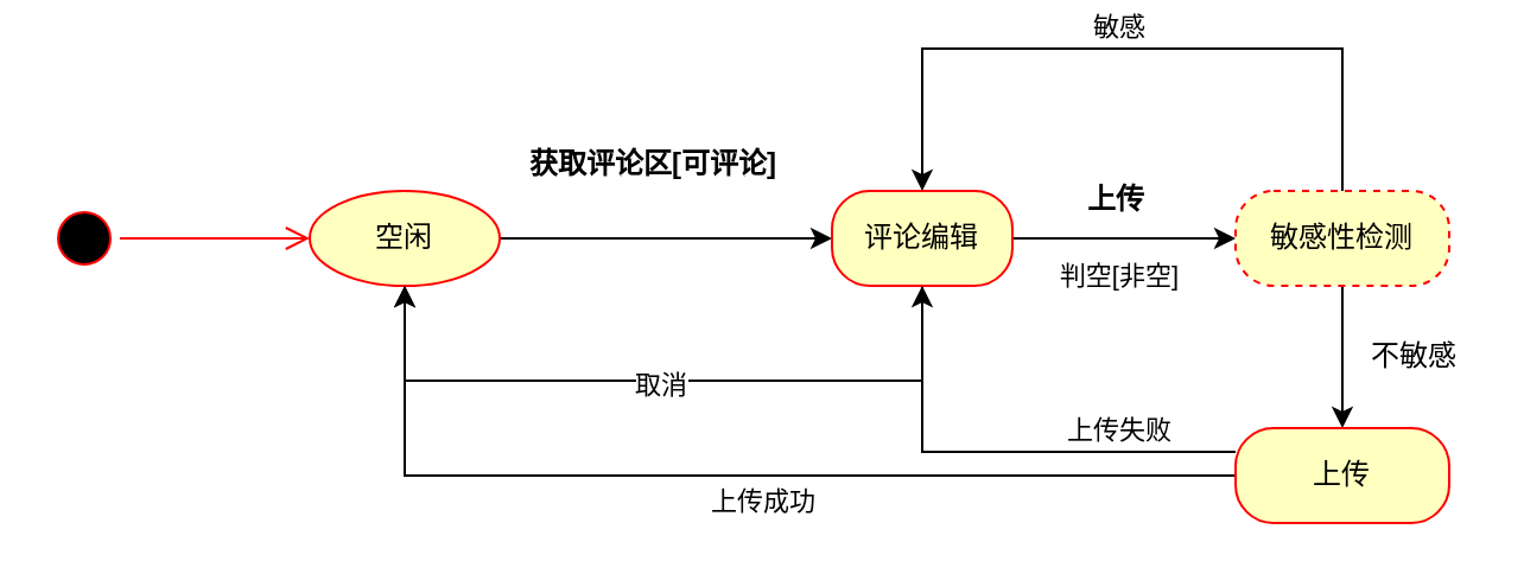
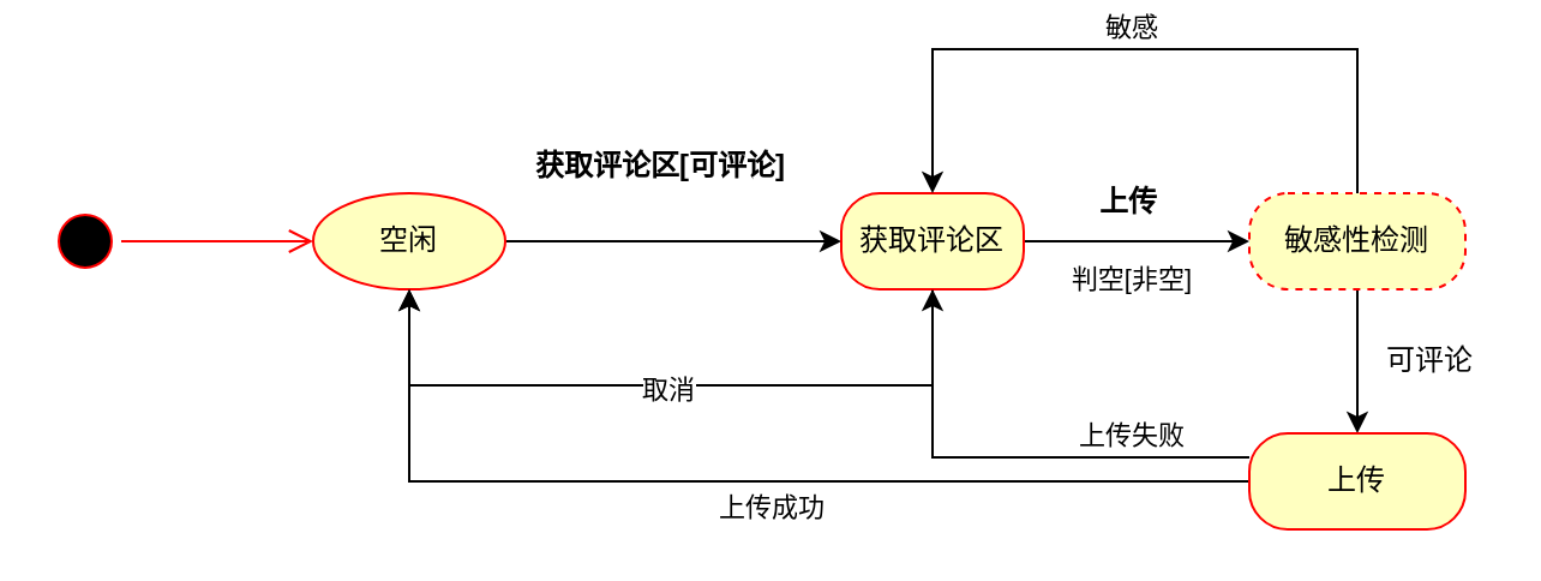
  <mxCell id="0" />
  <mxCell id="1" parent="0" />
  <mxCell id="2" style="edgeStyle=orthogonalEdgeStyle;rounded=0;orthogonalLoop=1;jettySize=auto;html=1;exitX=1;exitY=0.5;exitDx=0;exitDy=0;entryX=0;entryY=0.5;entryDx=0;entryDy=0;" edge="1" parent="1" source="3" target="8"><mxGeometry relative="1" as="geometry"><Array as="points"><mxPoint x="240" y="100" /><mxPoint x="240" y="100" /></Array></mxGeometry></mxCell>
  <mxCell id="3" value="空闲" style="ellipse;whiteSpace=wrap;html=1;arcSize=40;fontColor=#000000;fillColor=#ffffc0;strokeColor=#ff0000;" vertex="1" parent="1"><mxGeometry x="130" y="80" width="80" height="40" as="geometry" /></mxCell>
  <mxCell id="4" style="edgeStyle=orthogonalEdgeStyle;rounded=0;orthogonalLoop=1;jettySize=auto;html=1;exitX=0.5;exitY=1;exitDx=0;exitDy=0;entryX=0.5;entryY=1;entryDx=0;entryDy=0;" edge="1" parent="1" source="8" target="3"><mxGeometry relative="1" as="geometry"><Array as="points"><mxPoint x="388" y="160" /><mxPoint x="170" y="160" /></Array></mxGeometry></mxCell>
  <mxCell id="5" value="取消" style="edgeLabel;html=1;align=center;verticalAlign=middle;resizable=0;points=[];" vertex="1" connectable="0" parent="4"><mxGeometry x="-0.11" y="1" relative="1" as="geometry"><mxPoint x="-18" as="offset" /></mxGeometry></mxCell>
  <mxCell id="6" style="edgeStyle=orthogonalEdgeStyle;rounded=0;orthogonalLoop=1;jettySize=auto;html=1;exitX=1;exitY=0.5;exitDx=0;exitDy=0;" edge="1" parent="1" source="8" target="12"><mxGeometry relative="1" as="geometry" /></mxCell>
  <mxCell id="7" value="判空[非空]" style="edgeLabel;html=1;align=center;verticalAlign=middle;resizable=0;points=[];" vertex="1" connectable="0" parent="6"><mxGeometry x="0.268" y="4" relative="1" as="geometry"><mxPoint x="-16" y="19" as="offset" /></mxGeometry></mxCell>
- <mxCell id="8" value="评论编辑" style="rounded=1;whiteSpace=wrap;html=1;arcSize=40;fontColor=#000000;fillColor=#ffffc0;strokeColor=#ff0000;" vertex="1" parent="1"><mxGeometry x="350" y="80" width="76" height="40" as="geometry" /></mxCell>
+ <mxCell id="8" value="获取评论区" style="rounded=1;whiteSpace=wrap;html=1;arcSize=40;fontColor=#000000;fillColor=#ffffc0;strokeColor=#ff0000;" vertex="1" parent="1"><mxGeometry x="350" y="80" width="76" height="40" as="geometry" /></mxCell>
  <mxCell id="9" style="edgeStyle=orthogonalEdgeStyle;rounded=0;orthogonalLoop=1;jettySize=auto;html=1;exitX=0.5;exitY=0;exitDx=0;exitDy=0;entryX=0.5;entryY=0;entryDx=0;entryDy=0;" edge="1" parent="1" source="12" target="8"><mxGeometry relative="1" as="geometry"><Array as="points"><mxPoint x="565" y="20" /><mxPoint x="388" y="20" /></Array></mxGeometry></mxCell>
  <mxCell id="10" value="敏感" style="edgeLabel;html=1;align=center;verticalAlign=middle;resizable=0;points=[];" vertex="1" connectable="0" parent="9"><mxGeometry x="-0.169" y="3" relative="1" as="geometry"><mxPoint x="-32" y="-13" as="offset" /></mxGeometry></mxCell>
  <mxCell id="11" style="edgeStyle=orthogonalEdgeStyle;rounded=0;orthogonalLoop=1;jettySize=auto;html=1;exitX=0.5;exitY=1;exitDx=0;exitDy=0;" edge="1" parent="1" source="12"><mxGeometry relative="1" as="geometry"><mxPoint x="565" y="180" as="targetPoint" /></mxGeometry></mxCell>
  <mxCell id="12" value="敏感性检测" style="rounded=1;whiteSpace=wrap;html=1;arcSize=40;fontColor=#000000;fillColor=#ffffc0;strokeColor=#ff0000;dashed=1;" vertex="1" parent="1"><mxGeometry x="520" y="80" width="90" height="40" as="geometry" /></mxCell>
  <mxCell id="13" value="" style="ellipse;html=1;shape=startState;fillColor=#000000;strokeColor=#ff0000;" vertex="1" parent="1"><mxGeometry x="20" y="85" width="30" height="30" as="geometry" /></mxCell>
  <mxCell id="14" value="" style="edgeStyle=orthogonalEdgeStyle;html=1;verticalAlign=bottom;endArrow=open;endSize=8;strokeColor=#ff0000;rounded=0;entryX=0;entryY=0.5;entryDx=0;entryDy=0;" edge="1" source="13" parent="1" target="3"><mxGeometry relative="1" as="geometry"><mxPoint x="25" y="170" as="targetPoint" /></mxGeometry></mxCell>
  <mxCell id="15" value="获取评论区[可评论]" style="text;align=center;fontStyle=1;verticalAlign=middle;spacingLeft=3;spacingRight=3;strokeColor=none;rotatable=0;points=[[0,0.5],[1,0.5]];portConstraint=eastwest;" vertex="1" parent="1"><mxGeometry x="235" y="55" width="80" height="26" as="geometry" /></mxCell>
  <mxCell id="16" value="上传" style="text;align=center;fontStyle=1;verticalAlign=middle;spacingLeft=3;spacingRight=3;strokeColor=none;rotatable=0;points=[[0,0.5],[1,0.5]];portConstraint=eastwest;" vertex="1" parent="1"><mxGeometry x="430" y="70" width="80" height="26" as="geometry" /></mxCell>
  <mxCell id="17" style="edgeStyle=orthogonalEdgeStyle;rounded=0;orthogonalLoop=1;jettySize=auto;html=1;exitX=0;exitY=0.5;exitDx=0;exitDy=0;entryX=0.5;entryY=1;entryDx=0;entryDy=0;" edge="1" parent="1" source="21" target="3"><mxGeometry relative="1" as="geometry" /></mxCell>
  <mxCell id="18" value="上传成功" style="edgeLabel;html=1;align=center;verticalAlign=middle;resizable=0;points=[];" vertex="1" connectable="0" parent="17"><mxGeometry x="-0.277" y="1" relative="1" as="geometry"><mxPoint x="-45" y="9" as="offset" /></mxGeometry></mxCell>
  <mxCell id="19" style="edgeStyle=orthogonalEdgeStyle;rounded=0;orthogonalLoop=1;jettySize=auto;html=1;exitX=0;exitY=0.25;exitDx=0;exitDy=0;entryX=0.5;entryY=1;entryDx=0;entryDy=0;" edge="1" parent="1" source="21" target="8"><mxGeometry relative="1" as="geometry" /></mxCell>
  <mxCell id="20" value="上传失败" style="edgeLabel;html=1;align=center;verticalAlign=middle;resizable=0;points=[];" vertex="1" connectable="0" parent="19"><mxGeometry x="-0.58" y="-4" relative="1" as="geometry"><mxPoint x="-8" y="-6" as="offset" /></mxGeometry></mxCell>
  <mxCell id="21" value="上传" style="rounded=1;whiteSpace=wrap;html=1;arcSize=40;fontColor=#000000;fillColor=#ffffc0;strokeColor=#ff0000;" vertex="1" parent="1"><mxGeometry x="520" y="180" width="90" height="40" as="geometry" /></mxCell>
- <mxCell id="22" value="不敏感" style="text;html=1;align=center;verticalAlign=middle;resizable=0;points=[];autosize=1;strokeColor=none;fillColor=none;" vertex="1" parent="1"><mxGeometry x="570" y="140" width="50" height="20" as="geometry" /></mxCell>
+ <mxCell id="22" value="可评论" style="text;html=1;align=center;verticalAlign=middle;resizable=0;points=[];autosize=1;strokeColor=none;fillColor=none;" vertex="1" parent="1"><mxGeometry x="570" y="140" width="50" height="20" as="geometry" /></mxCell>
